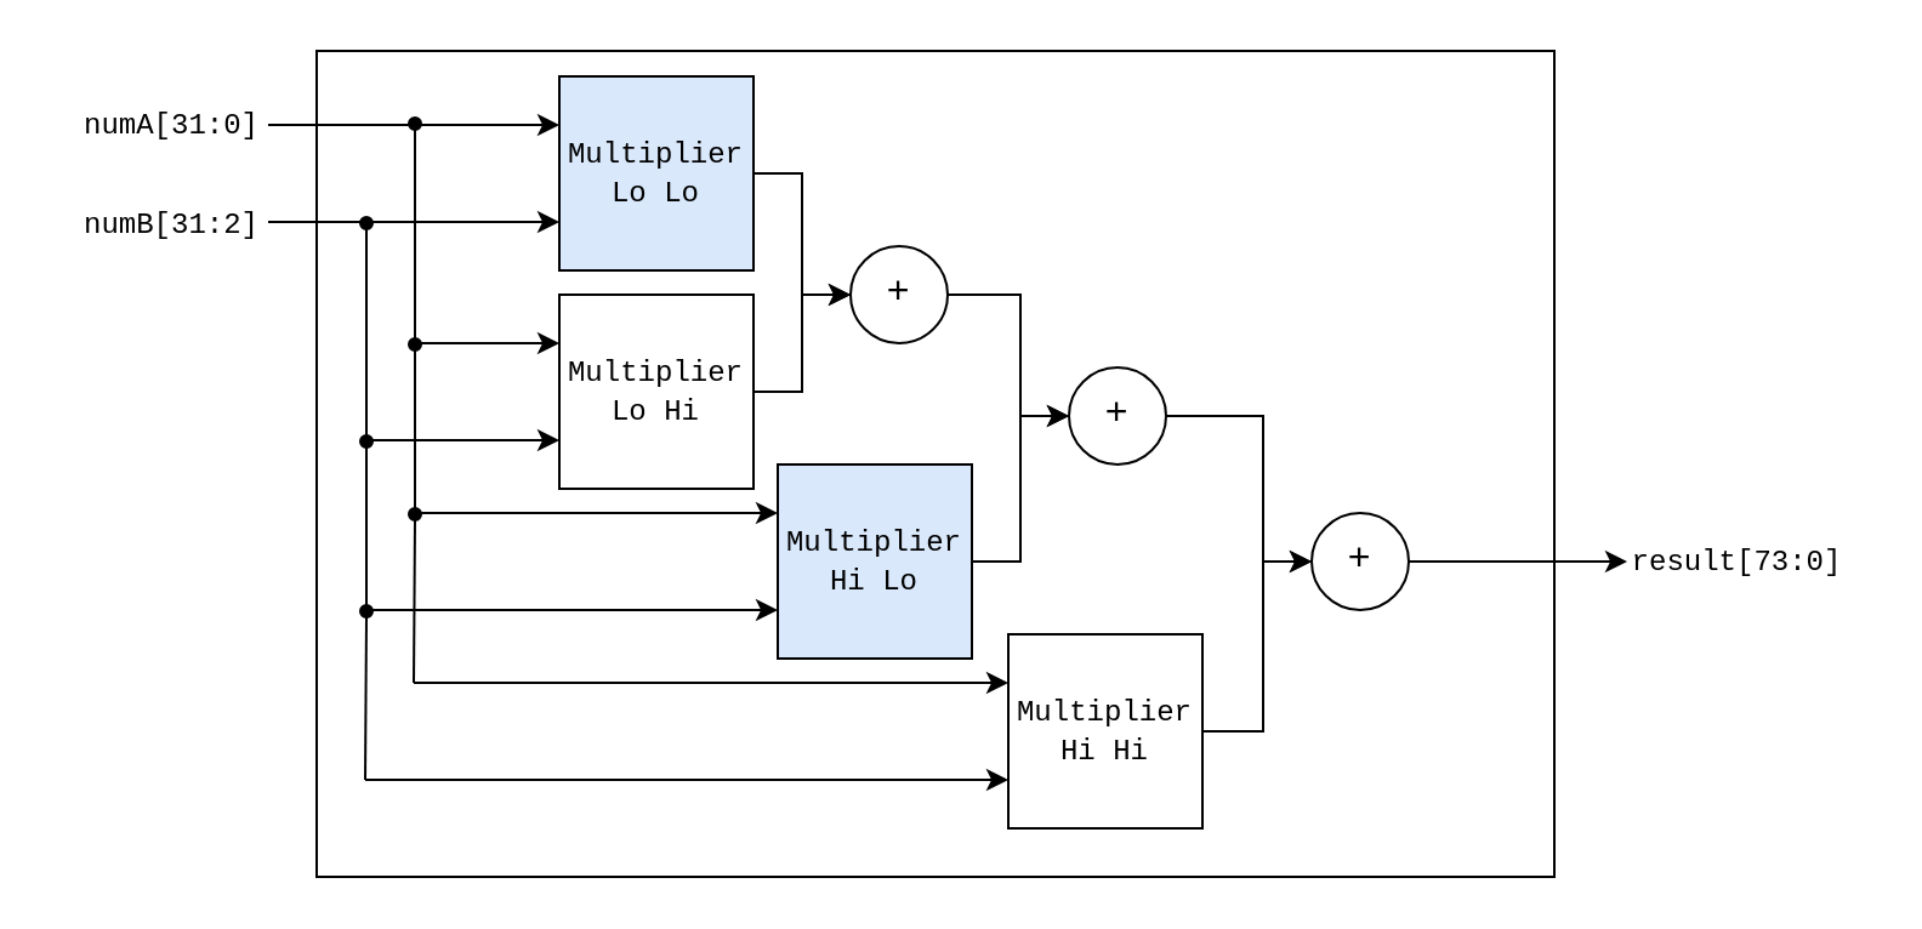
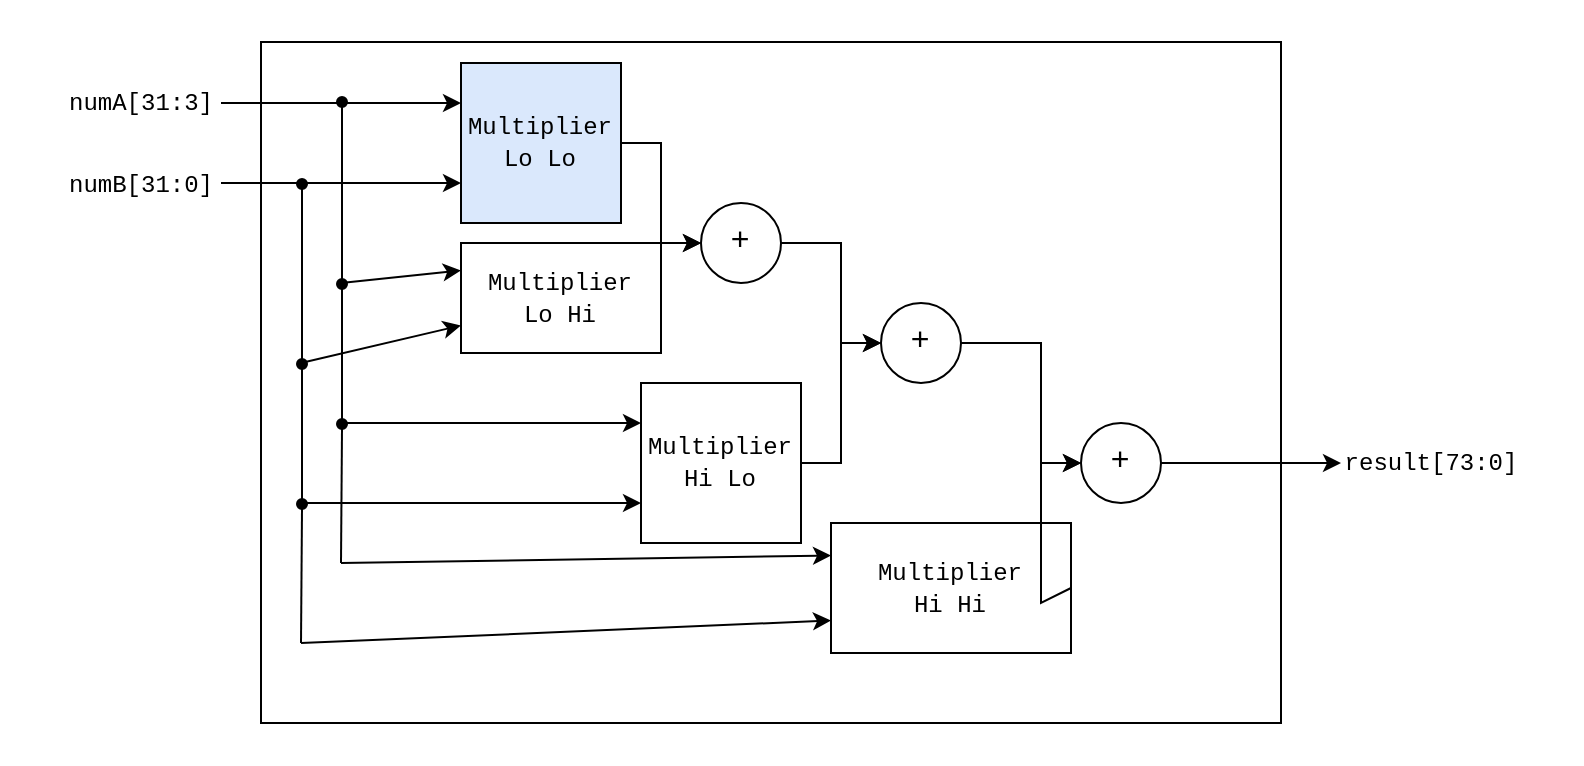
  <mxCell id="0" />
  <mxCell id="1" parent="0" />
  <mxCell id="2" value="" style="rounded=0;whiteSpace=wrap;html=1;" vertex="1" parent="1"><mxGeometry x="130" y="20.5" width="510" height="340.5" as="geometry" /></mxCell>
  <mxCell id="3" value="&lt;font face=&quot;Courier New&quot;&gt;Multiplier&lt;br&gt;Lo Lo&lt;/font&gt;" style="whiteSpace=wrap;html=1;aspect=fixed;fillColor=#dae8fc;" vertex="1" parent="1"><mxGeometry x="230" y="31" width="80" height="80" as="geometry" /></mxCell>
- <mxCell id="4" value="&lt;font face=&quot;Courier New&quot;&gt;Multiplier&lt;br&gt;Lo Hi&lt;/font&gt;" style="whiteSpace=wrap;html=1;aspect=fixed;" vertex="1" parent="1"><mxGeometry x="230" y="121" width="80" height="80" as="geometry" /></mxCell>
- <mxCell id="5" value="&lt;font face=&quot;Courier New&quot;&gt;Multiplier&lt;br&gt;Hi Hi&lt;/font&gt;" style="whiteSpace=wrap;html=1;aspect=fixed;" vertex="1" parent="1"><mxGeometry x="415" y="261" width="80" height="80" as="geometry" /></mxCell>
- <mxCell id="6" value="&lt;font face=&quot;Courier New&quot;&gt;Multiplier&lt;br&gt;Hi Lo&lt;/font&gt;" style="whiteSpace=wrap;html=1;aspect=fixed;fillColor=#dae8fc;" vertex="1" parent="1"><mxGeometry x="320" y="191" width="80" height="80" as="geometry" /></mxCell>
+ <mxCell id="4" value="&lt;font face=&quot;Courier New&quot;&gt;Multiplier&lt;br&gt;Lo Hi&lt;/font&gt;" style="whiteSpace=wrap;html=1;aspect=fixed;" vertex="1" parent="1"><mxGeometry x="230" y="121" width="100" height="55" as="geometry" /></mxCell>
+ <mxCell id="5" value="&lt;font face=&quot;Courier New&quot;&gt;Multiplier&lt;br&gt;Hi Hi&lt;/font&gt;" style="whiteSpace=wrap;html=1;aspect=fixed;" vertex="1" parent="1"><mxGeometry x="415" y="261" width="120" height="65" as="geometry" /></mxCell>
+ <mxCell id="6" value="&lt;font face=&quot;Courier New&quot;&gt;Multiplier&lt;br&gt;Hi Lo&lt;/font&gt;" style="whiteSpace=wrap;html=1;aspect=fixed;" vertex="1" parent="1"><mxGeometry x="320" y="191" width="80" height="80" as="geometry" /></mxCell>
  <mxCell id="7" value="&lt;font style=&quot;font-size: 16px;&quot; face=&quot;Courier New&quot;&gt;+&lt;/font&gt;" style="ellipse;whiteSpace=wrap;html=1;aspect=fixed;" vertex="1" parent="1"><mxGeometry x="350" y="101" width="40" height="40" as="geometry" /></mxCell>
  <mxCell id="8" value="" style="endArrow=classic;html=1;rounded=0;exitX=1;exitY=0.5;exitDx=0;exitDy=0;entryX=0;entryY=0.5;entryDx=0;entryDy=0;" edge="1" parent="1" source="4" target="7"><mxGeometry width="50" height="50" relative="1" as="geometry"><mxPoint x="440" y="221" as="sourcePoint" /><mxPoint x="490" y="171" as="targetPoint" /><Array as="points"><mxPoint x="330" y="161" /><mxPoint x="330" y="121" /></Array></mxGeometry></mxCell>
  <mxCell id="9" value="" style="endArrow=classic;html=1;rounded=0;exitX=1;exitY=0.5;exitDx=0;exitDy=0;" edge="1" parent="1" source="3"><mxGeometry width="50" height="50" relative="1" as="geometry"><mxPoint x="330" y="71" as="sourcePoint" /><mxPoint x="350" y="121" as="targetPoint" /><Array as="points"><mxPoint x="330" y="71" /><mxPoint x="330" y="121" /></Array></mxGeometry></mxCell>
  <mxCell id="10" value="&lt;font style=&quot;font-size: 16px;&quot; face=&quot;Courier New&quot;&gt;+&lt;/font&gt;" style="ellipse;whiteSpace=wrap;html=1;aspect=fixed;" vertex="1" parent="1"><mxGeometry x="440" y="151" width="40" height="40" as="geometry" /></mxCell>
  <mxCell id="11" value="" style="endArrow=classic;html=1;rounded=0;entryX=0;entryY=0.5;entryDx=0;entryDy=0;" edge="1" parent="1" target="10"><mxGeometry width="50" height="50" relative="1" as="geometry"><mxPoint x="400" y="231" as="sourcePoint" /><mxPoint x="450" y="181" as="targetPoint" /><Array as="points"><mxPoint x="420" y="231" /><mxPoint x="420" y="171" /></Array></mxGeometry></mxCell>
  <mxCell id="12" value="" style="endArrow=classic;html=1;rounded=0;entryX=0;entryY=0.5;entryDx=0;entryDy=0;" edge="1" parent="1" target="10"><mxGeometry width="50" height="50" relative="1" as="geometry"><mxPoint x="390" y="121" as="sourcePoint" /><mxPoint x="440" y="71" as="targetPoint" /><Array as="points"><mxPoint x="420" y="121" /><mxPoint x="420" y="171" /></Array></mxGeometry></mxCell>
  <mxCell id="13" value="&lt;font style=&quot;font-size: 16px;&quot; face=&quot;Courier New&quot;&gt;+&lt;/font&gt;" style="ellipse;whiteSpace=wrap;html=1;aspect=fixed;" vertex="1" parent="1"><mxGeometry x="540" y="211" width="40" height="40" as="geometry" /></mxCell>
  <mxCell id="14" value="" style="endArrow=classic;html=1;rounded=0;exitX=1;exitY=0.5;exitDx=0;exitDy=0;entryX=0;entryY=0.5;entryDx=0;entryDy=0;" edge="1" parent="1" source="5" target="13"><mxGeometry width="50" height="50" relative="1" as="geometry"><mxPoint x="500" y="291" as="sourcePoint" /><mxPoint x="550" y="241" as="targetPoint" /><Array as="points"><mxPoint x="520" y="301" /><mxPoint x="520" y="231" /></Array></mxGeometry></mxCell>
  <mxCell id="15" value="" style="endArrow=classic;html=1;rounded=0;" edge="1" parent="1"><mxGeometry width="50" height="50" relative="1" as="geometry"><mxPoint x="480" y="171" as="sourcePoint" /><mxPoint x="540" y="231" as="targetPoint" /><Array as="points"><mxPoint x="520" y="171" /><mxPoint x="520" y="231" /></Array></mxGeometry></mxCell>
  <mxCell id="16" value="" style="endArrow=classic;html=1;rounded=0;entryX=0;entryY=0.75;entryDx=0;entryDy=0;" edge="1" parent="1" target="5"><mxGeometry width="50" height="50" relative="1" as="geometry"><mxPoint x="150" y="321" as="sourcePoint" /><mxPoint x="360" y="311" as="targetPoint" /></mxGeometry></mxCell>
  <mxCell id="17" value="" style="endArrow=classic;html=1;rounded=0;entryX=0;entryY=0.75;entryDx=0;entryDy=0;" edge="1" parent="1" target="6"><mxGeometry width="50" height="50" relative="1" as="geometry"><mxPoint x="150" y="251" as="sourcePoint" /><mxPoint x="200" y="211" as="targetPoint" /></mxGeometry></mxCell>
  <mxCell id="18" value="" style="endArrow=classic;html=1;rounded=0;entryX=0;entryY=0.75;entryDx=0;entryDy=0;" edge="1" parent="1" target="4"><mxGeometry width="50" height="50" relative="1" as="geometry"><mxPoint x="150" y="181" as="sourcePoint" /><mxPoint x="200" y="131" as="targetPoint" /></mxGeometry></mxCell>
  <mxCell id="19" value="" style="endArrow=classic;html=1;rounded=0;entryX=0;entryY=0.75;entryDx=0;entryDy=0;" edge="1" parent="1" target="3"><mxGeometry width="50" height="50" relative="1" as="geometry"><mxPoint x="150" y="91" as="sourcePoint" /><mxPoint x="200" y="31" as="targetPoint" /></mxGeometry></mxCell>
  <mxCell id="20" value="" style="endArrow=none;html=1;rounded=0;" edge="1" parent="1" source="32"><mxGeometry width="50" height="50" relative="1" as="geometry"><mxPoint x="150" y="321" as="sourcePoint" /><mxPoint x="150" y="91" as="targetPoint" /></mxGeometry></mxCell>
  <mxCell id="21" value="" style="endArrow=none;html=1;rounded=0;" edge="1" parent="1"><mxGeometry width="50" height="50" relative="1" as="geometry"><mxPoint x="110" y="91" as="sourcePoint" /><mxPoint x="150" y="91" as="targetPoint" /></mxGeometry></mxCell>
  <mxCell id="22" value="" style="endArrow=classic;html=1;rounded=0;entryX=0;entryY=0.25;entryDx=0;entryDy=0;" edge="1" parent="1" target="3"><mxGeometry width="50" height="50" relative="1" as="geometry"><mxPoint x="170" y="51" as="sourcePoint" /><mxPoint x="210" y="11" as="targetPoint" /></mxGeometry></mxCell>
  <mxCell id="23" value="" style="endArrow=none;html=1;rounded=0;" edge="1" parent="1" source="39"><mxGeometry width="50" height="50" relative="1" as="geometry"><mxPoint x="170" y="281" as="sourcePoint" /><mxPoint x="170" y="51" as="targetPoint" /></mxGeometry></mxCell>
  <mxCell id="24" value="" style="endArrow=classic;html=1;rounded=0;entryX=0;entryY=0.25;entryDx=0;entryDy=0;" edge="1" parent="1" target="4"><mxGeometry width="50" height="50" relative="1" as="geometry"><mxPoint x="170" y="141" as="sourcePoint" /><mxPoint x="220" y="141" as="targetPoint" /></mxGeometry></mxCell>
  <mxCell id="25" value="" style="endArrow=classic;html=1;rounded=0;entryX=0;entryY=0.25;entryDx=0;entryDy=0;" edge="1" parent="1" target="6"><mxGeometry width="50" height="50" relative="1" as="geometry"><mxPoint x="170" y="211" as="sourcePoint" /><mxPoint x="250" y="221" as="targetPoint" /></mxGeometry></mxCell>
  <mxCell id="26" value="" style="endArrow=classic;html=1;rounded=0;entryX=0;entryY=0.25;entryDx=0;entryDy=0;" edge="1" parent="1" target="5"><mxGeometry width="50" height="50" relative="1" as="geometry"><mxPoint x="170" y="281" as="sourcePoint" /><mxPoint x="310" y="271" as="targetPoint" /></mxGeometry></mxCell>
  <mxCell id="27" value="" style="endArrow=none;html=1;rounded=0;" edge="1" parent="1" target="28"><mxGeometry width="50" height="50" relative="1" as="geometry"><mxPoint x="170" y="281" as="sourcePoint" /><mxPoint x="170" y="51" as="targetPoint" /></mxGeometry></mxCell>
  <mxCell id="28" value="" style="ellipse;whiteSpace=wrap;html=1;aspect=fixed;fillColor=#000000;" vertex="1" parent="1"><mxGeometry x="168" y="209" width="5" height="5" as="geometry" /></mxCell>
  <mxCell id="29" value="" style="endArrow=none;html=1;rounded=0;" edge="1" parent="1" source="28" target="30"><mxGeometry width="50" height="50" relative="1" as="geometry"><mxPoint x="170" y="209" as="sourcePoint" /><mxPoint x="170" y="51" as="targetPoint" /></mxGeometry></mxCell>
  <mxCell id="30" value="" style="ellipse;whiteSpace=wrap;html=1;aspect=fixed;fillColor=#000000;" vertex="1" parent="1"><mxGeometry x="168" y="139" width="5" height="5" as="geometry" /></mxCell>
  <mxCell id="31" value="" style="endArrow=none;html=1;rounded=0;" edge="1" parent="1" source="34" target="32"><mxGeometry width="50" height="50" relative="1" as="geometry"><mxPoint x="150" y="321" as="sourcePoint" /><mxPoint x="150" y="91" as="targetPoint" /></mxGeometry></mxCell>
  <mxCell id="32" value="" style="ellipse;whiteSpace=wrap;html=1;aspect=fixed;fillColor=#000000;" vertex="1" parent="1"><mxGeometry x="148" y="89" width="5" height="5" as="geometry" /></mxCell>
  <mxCell id="33" value="" style="endArrow=none;html=1;rounded=0;" edge="1" parent="1" source="36" target="34"><mxGeometry width="50" height="50" relative="1" as="geometry"><mxPoint x="150" y="321" as="sourcePoint" /><mxPoint x="150" y="94" as="targetPoint" /></mxGeometry></mxCell>
  <mxCell id="34" value="" style="ellipse;whiteSpace=wrap;html=1;aspect=fixed;fillColor=#000000;" vertex="1" parent="1"><mxGeometry x="148" y="179" width="5" height="5" as="geometry" /></mxCell>
  <mxCell id="35" value="" style="endArrow=none;html=1;rounded=0;" edge="1" parent="1" target="36"><mxGeometry width="50" height="50" relative="1" as="geometry"><mxPoint x="150" y="321" as="sourcePoint" /><mxPoint x="150" y="184" as="targetPoint" /></mxGeometry></mxCell>
  <mxCell id="36" value="" style="ellipse;whiteSpace=wrap;html=1;aspect=fixed;fillColor=#000000;" vertex="1" parent="1"><mxGeometry x="148" y="249" width="5" height="5" as="geometry" /></mxCell>
  <mxCell id="37" value="" style="endArrow=none;html=1;rounded=0;" edge="1" parent="1"><mxGeometry width="50" height="50" relative="1" as="geometry"><mxPoint x="110" y="51" as="sourcePoint" /><mxPoint x="170" y="51" as="targetPoint" /></mxGeometry></mxCell>
  <mxCell id="38" value="" style="endArrow=none;html=1;rounded=0;" edge="1" parent="1" source="30" target="39"><mxGeometry width="50" height="50" relative="1" as="geometry"><mxPoint x="170" y="139" as="sourcePoint" /><mxPoint x="170" y="51" as="targetPoint" /></mxGeometry></mxCell>
  <mxCell id="39" value="" style="ellipse;whiteSpace=wrap;html=1;aspect=fixed;fillColor=#000000;" vertex="1" parent="1"><mxGeometry x="168" y="48" width="5" height="5" as="geometry" /></mxCell>
  <mxCell id="40" value="" style="endArrow=classic;html=1;rounded=0;" edge="1" parent="1"><mxGeometry width="50" height="50" relative="1" as="geometry"><mxPoint x="580" y="231" as="sourcePoint" /><mxPoint x="670" y="231" as="targetPoint" /></mxGeometry></mxCell>
- <mxCell id="41" value="&lt;font face=&quot;Courier New&quot;&gt;numA[31:0]&lt;/font&gt;" style="text;html=1;align=center;verticalAlign=middle;resizable=0;points=[];autosize=1;strokeColor=none;fillColor=none;" vertex="1" parent="1"><mxGeometry x="20" y="35.5" width="100" height="30" as="geometry" /></mxCell>
- <mxCell id="42" value="&lt;font face=&quot;Courier New&quot;&gt;numB[31:2]&lt;/font&gt;" style="text;html=1;align=center;verticalAlign=middle;resizable=0;points=[];autosize=1;strokeColor=none;fillColor=none;" vertex="1" parent="1"><mxGeometry x="20" y="76.5" width="100" height="30" as="geometry" /></mxCell>
+ <mxCell id="41" value="&lt;font face=&quot;Courier New&quot;&gt;numA[31:3]&lt;/font&gt;" style="text;html=1;align=center;verticalAlign=middle;resizable=0;points=[];autosize=1;strokeColor=none;fillColor=none;" vertex="1" parent="1"><mxGeometry x="20" y="35.5" width="100" height="30" as="geometry" /></mxCell>
+ <mxCell id="42" value="&lt;font face=&quot;Courier New&quot;&gt;numB[31:0]&lt;/font&gt;" style="text;html=1;align=center;verticalAlign=middle;resizable=0;points=[];autosize=1;strokeColor=none;fillColor=none;" vertex="1" parent="1"><mxGeometry x="20" y="76.5" width="100" height="30" as="geometry" /></mxCell>
  <mxCell id="43" value="&lt;font face=&quot;Courier New&quot;&gt;result[73:0]&lt;/font&gt;" style="text;html=1;align=center;verticalAlign=middle;resizable=0;points=[];autosize=1;strokeColor=none;fillColor=none;" vertex="1" parent="1"><mxGeometry x="660" y="216" width="110" height="30" as="geometry" /></mxCell>
